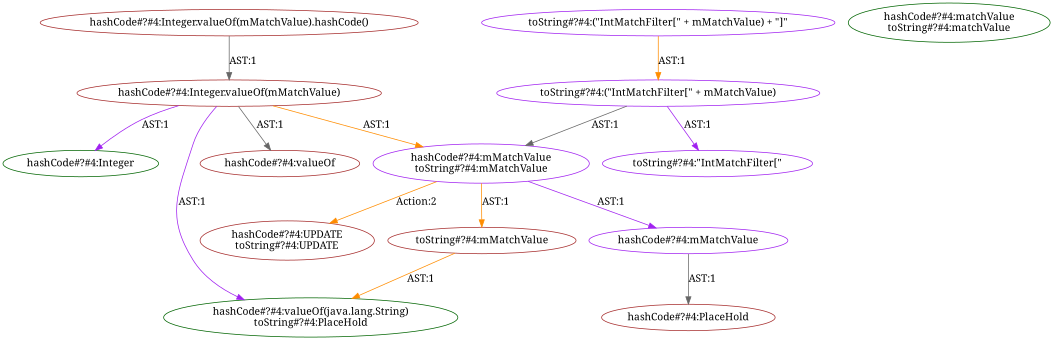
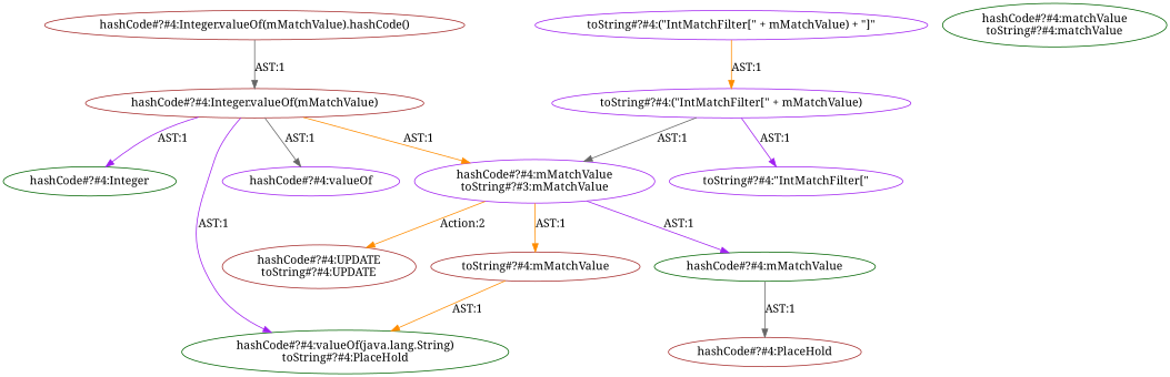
  digraph {
    fontname="Noto Serif"
    node [color=purple fontname="Noto Serif" shape=ellipse]
    edge [color=darkorange fontname="Noto Serif"]
    n1 [color=brown label="hashCode#?#4:UPDATE\ntoString#?#4:UPDATE"]
-   n2 [label="hashCode#?#4:mMatchValue\ntoString#?#4:mMatchValue"]
-   n3 [label="hashCode#?#4:mMatchValue"]
+   n2 [label="hashCode#?#4:mMatchValue\ntoString#?#3:mMatchValue"]
+   n3 [color=darkgreen label="hashCode#?#4:mMatchValue"]
    n4 [color=brown label="toString#?#4:mMatchValue"]
    n5 [color=brown label="hashCode#?#4:PlaceHold"]
    n6 [color=darkgreen label="hashCode#?#4:valueOf(java.lang.String)\ntoString#?#4:PlaceHold"]
    n7 [color=brown label="hashCode#?#4:Integer.valueOf(mMatchValue)"]
-   n8 [color=brown label="hashCode#?#4:valueOf"]
+   n8 [label="hashCode#?#4:valueOf"]
    n9 [color=darkgreen label="hashCode#?#4:Integer"]
    n10 [color=brown label="hashCode#?#4:Integer.valueOf(mMatchValue).hashCode()"]
    n11 [color=darkgreen label="hashCode#?#4:matchValue\ntoString#?#4:matchValue"]
    n12 [label="toString#?#4:(\"IntMatchFilter[\" + mMatchValue)"]
    n13 [label="toString#?#4:\"IntMatchFilter[\""]
    n14 [label="toString#?#4:(\"IntMatchFilter[\" + mMatchValue) + \"]\""]
    n2 -> n1 [label="Action:2"]
    n2 -> n3 [color=purple label="AST:1"]
    n2 -> n4 [label="AST:1"]
    n3 -> n5 [color=gray40 label="AST:1"]
    n4 -> n6 [label="AST:1"]
    n7 -> n2 [label="AST:1"]
    n7 -> n6 [color=purple label="AST:1"]
    n7 -> n8 [color=gray40 label="AST:1"]
    n7 -> n9 [color=purple label="AST:1"]
    n10 -> n7 [color=gray40 label="AST:1"]
    n12 -> n2 [color=gray40 label="AST:1"]
    n12 -> n13 [color=purple label="AST:1"]
    n14 -> n12 [label="AST:1"]
  }
